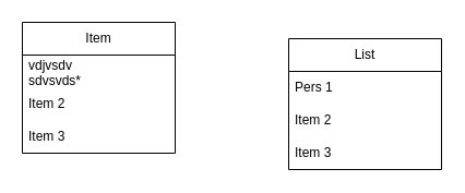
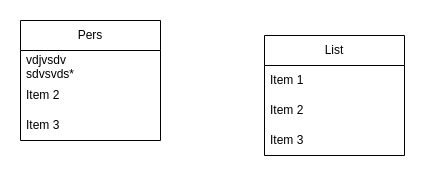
  <mxCell id="0" />
  <mxCell id="1" parent="0" />
- <mxCell id="2" value="Item" style="swimlane;fontStyle=0;childLayout=stackLayout;horizontal=1;startSize=30;horizontalStack=0;resizeParent=1;resizeParentMax=0;resizeLast=0;collapsible=1;marginBottom=0;whiteSpace=wrap;html=1;" parent="1" vertex="1"><mxGeometry x="20" y="20" width="140" height="120" as="geometry" /></mxCell>
+ <mxCell id="2" value="Pers" style="swimlane;fontStyle=0;childLayout=stackLayout;horizontal=1;startSize=30;horizontalStack=0;resizeParent=1;resizeParentMax=0;resizeLast=0;collapsible=1;marginBottom=0;whiteSpace=wrap;html=1;" parent="1" vertex="1"><mxGeometry x="20" y="20" width="140" height="120" as="geometry" /></mxCell>
  <mxCell id="3" value="&lt;div&gt;vdjvsdv&lt;/div&gt;&lt;div&gt;sdvsvds*&lt;br&gt;&lt;/div&gt;" style="text;strokeColor=none;fillColor=none;align=left;verticalAlign=middle;spacingLeft=4;spacingRight=4;overflow=hidden;points=[[0,0.5],[1,0.5]];portConstraint=eastwest;rotatable=0;whiteSpace=wrap;html=1;" parent="2" vertex="1"><mxGeometry y="30" width="140" height="30" as="geometry" /></mxCell>
  <mxCell id="4" value="Item 2" style="text;strokeColor=none;fillColor=none;align=left;verticalAlign=middle;spacingLeft=4;spacingRight=4;overflow=hidden;points=[[0,0.5],[1,0.5]];portConstraint=eastwest;rotatable=0;whiteSpace=wrap;html=1;" parent="2" vertex="1"><mxGeometry y="60" width="140" height="30" as="geometry" /></mxCell>
  <mxCell id="5" value="Item 3" style="text;strokeColor=none;fillColor=none;align=left;verticalAlign=middle;spacingLeft=4;spacingRight=4;overflow=hidden;points=[[0,0.5],[1,0.5]];portConstraint=eastwest;rotatable=0;whiteSpace=wrap;html=1;" parent="2" vertex="1"><mxGeometry y="90" width="140" height="30" as="geometry" /></mxCell>
  <mxCell id="6" value="List" style="swimlane;fontStyle=0;childLayout=stackLayout;horizontal=1;startSize=30;horizontalStack=0;resizeParent=1;resizeParentMax=0;resizeLast=0;collapsible=1;marginBottom=0;whiteSpace=wrap;html=1;" vertex="1" parent="1"><mxGeometry x="264" y="35" width="140" height="120" as="geometry" /></mxCell>
- <mxCell id="7" value="Pers 1" style="text;strokeColor=none;fillColor=none;align=left;verticalAlign=middle;spacingLeft=4;spacingRight=4;overflow=hidden;points=[[0,0.5],[1,0.5]];portConstraint=eastwest;rotatable=0;whiteSpace=wrap;html=1;" vertex="1" parent="6"><mxGeometry y="30" width="140" height="30" as="geometry" /></mxCell>
+ <mxCell id="7" value="Item 1" style="text;strokeColor=none;fillColor=none;align=left;verticalAlign=middle;spacingLeft=4;spacingRight=4;overflow=hidden;points=[[0,0.5],[1,0.5]];portConstraint=eastwest;rotatable=0;whiteSpace=wrap;html=1;" vertex="1" parent="6"><mxGeometry y="30" width="140" height="30" as="geometry" /></mxCell>
  <mxCell id="8" value="Item 2" style="text;strokeColor=none;fillColor=none;align=left;verticalAlign=middle;spacingLeft=4;spacingRight=4;overflow=hidden;points=[[0,0.5],[1,0.5]];portConstraint=eastwest;rotatable=0;whiteSpace=wrap;html=1;" vertex="1" parent="6"><mxGeometry y="60" width="140" height="30" as="geometry" /></mxCell>
  <mxCell id="9" value="Item 3" style="text;strokeColor=none;fillColor=none;align=left;verticalAlign=middle;spacingLeft=4;spacingRight=4;overflow=hidden;points=[[0,0.5],[1,0.5]];portConstraint=eastwest;rotatable=0;whiteSpace=wrap;html=1;" vertex="1" parent="6"><mxGeometry y="90" width="140" height="30" as="geometry" /></mxCell>
